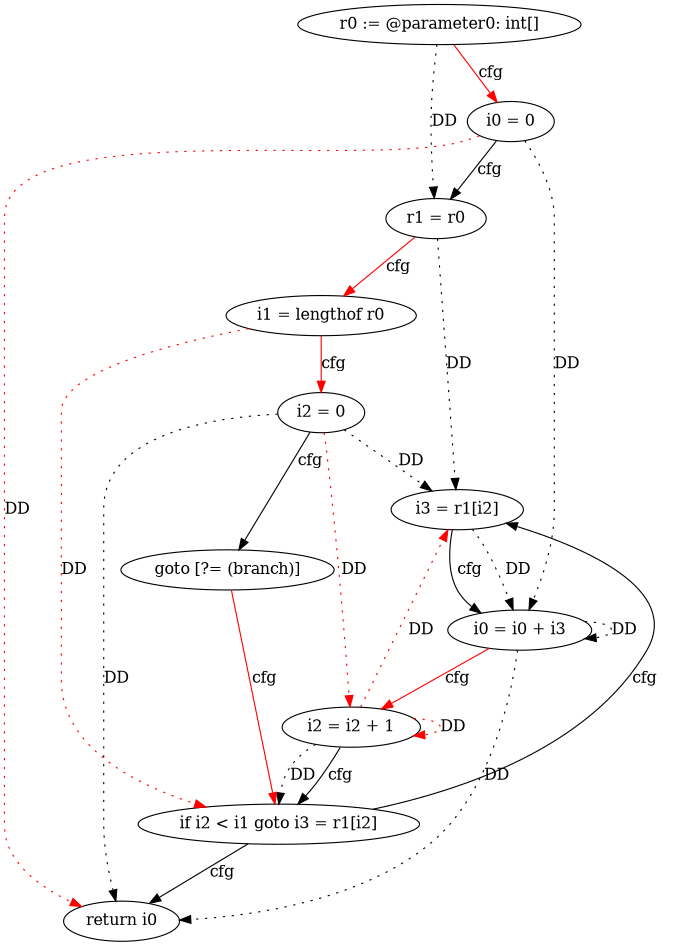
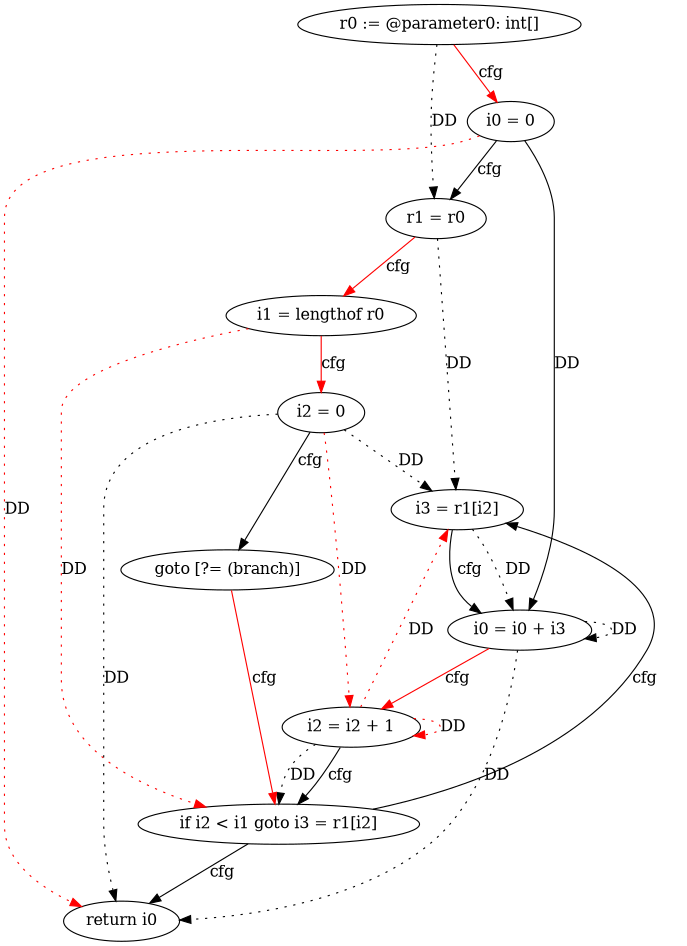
  digraph {
    edge [color=black style=dotted]
    n1 [label="r0 := @parameter0: int[]"]
    n2 [label="i0 = 0"]
    n3 [label="r1 = r0"]
    n4 [label="i0 = i0 + i3"]
    n5 [label="return i0"]
    n6 [label="i1 = lengthof r0"]
    n7 [label="i3 = r1[i2]"]
    n8 [label="i2 = 0"]
    n9 [label="if i2 < i1 goto i3 = r1[i2]"]
    n10 [label="i2 = i2 + 1"]
    n11 [label="goto [?= (branch)]"]
    n1 -> n2 [color=red label=cfg style=""]
    n1 -> n3 [label=DD]
    n2 -> n3 [label=cfg style=""]
-   n2 -> n4 [label=DD]
+   n2 -> n4 [label=DD style=solid]
    n2 -> n5 [color=red label=DD]
    n3 -> n6 [color=red label=cfg style=""]
    n3 -> n7 [label=DD]
    n4 -> n4 [label=DD]
    n4 -> n5 [label=DD]
    n4 -> n10 [color=red label=cfg style=""]
    n6 -> n8 [color=red label=cfg style=""]
    n6 -> n9 [color=red label=DD]
    n7 -> n4 [label=DD]
    n7 -> n4 [label=cfg style=""]
    n8 -> n5 [label=DD]
    n8 -> n7 [label=DD]
    n8 -> n10 [color=red label=DD]
    n8 -> n11 [label=cfg style=""]
    n9 -> n5 [label=cfg style=""]
    n9 -> n7 [label=cfg style=""]
    n10 -> n7 [color=red label=DD]
    n10 -> n9 [label=DD]
    n10 -> n9 [label=cfg style=""]
    n10 -> n10 [color=red label=DD]
    n11 -> n9 [color=red label=cfg style=""]
  }
